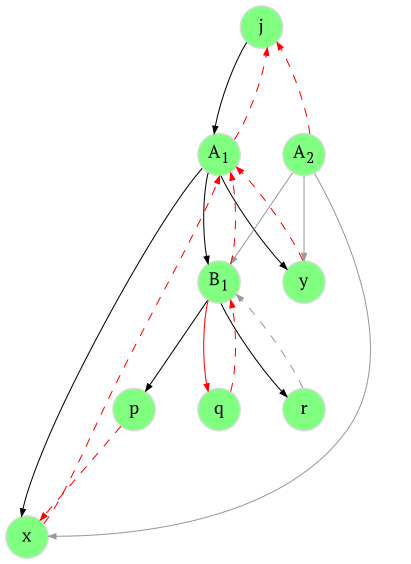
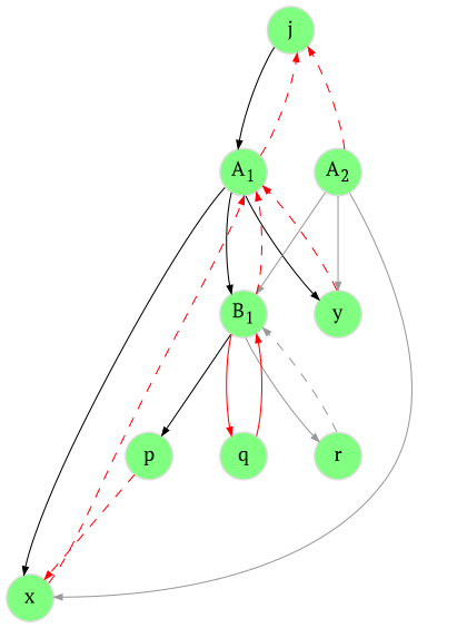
  digraph {
    bgcolor=white
    color=white
    fontname="PT Serif"
    nodesep=0.4
    rankdir=TB
    ranksep=0.8
    node [color="#DDDDDD" fillcolor="#80ff80" fixedsize=true fontname="PT Serif" fontsize=12 penwidth=1.0 style=filled]
    edge [arrowsize=0.5 color="#ff0000" fontname="PT Serif" penwidth=0.7]
    n1 [height=0.4 label=j width=0.4]
    n2 [height=0.4 label=<A<SUB>1</SUB>> width=0.4]
    n3 [height=0.4 label=<A<SUB>2</SUB>> width=0.4]
    n4 [height=0.4 label=x width=0.4]
    n5 [height=0.4 label=<B<SUB>1</SUB>> width=0.4]
    n6 [height=0.4 label=y width=0.4]
    n7 [height=0.4 label=p width=0.4]
    n8 [height=0.4 label=q width=0.4]
    n9 [height=0.4 label=r width=0.4]
    n1 -> n2 [color="#000000"]
    n1 -> n3 [color="#000000" style=invis]
    n2 -> n1 [style=dashed]
    n2 -> n4 [color="#000000"]
    n2 -> n5 [color="#000000"]
    n2 -> n6 [color="#000000"]
    n3 -> n1 [style=dashed]
    n3 -> n4 [color="#999999" constraint=false]
    n3 -> n5 [color="#999999" constraint=false]
    n3 -> n6 [color="#999999" constraint=false]
    n4 -> n2 [style=dashed]
    n5 -> n2 [style=dashed]
    n5 -> n7 [color="#000000"]
    n5 -> n8
-   n5 -> n9 [color="#000000"]
+   n5 -> n9 [color="#999999"]
    n6 -> n2 [style=dashed]
    n7 -> n4 [style=dashed]
-   n8 -> n5 [style=dashed]
+   n8 -> n5 [style=solid]
    n9 -> n5 [color="#999999" style=dashed]
  }
